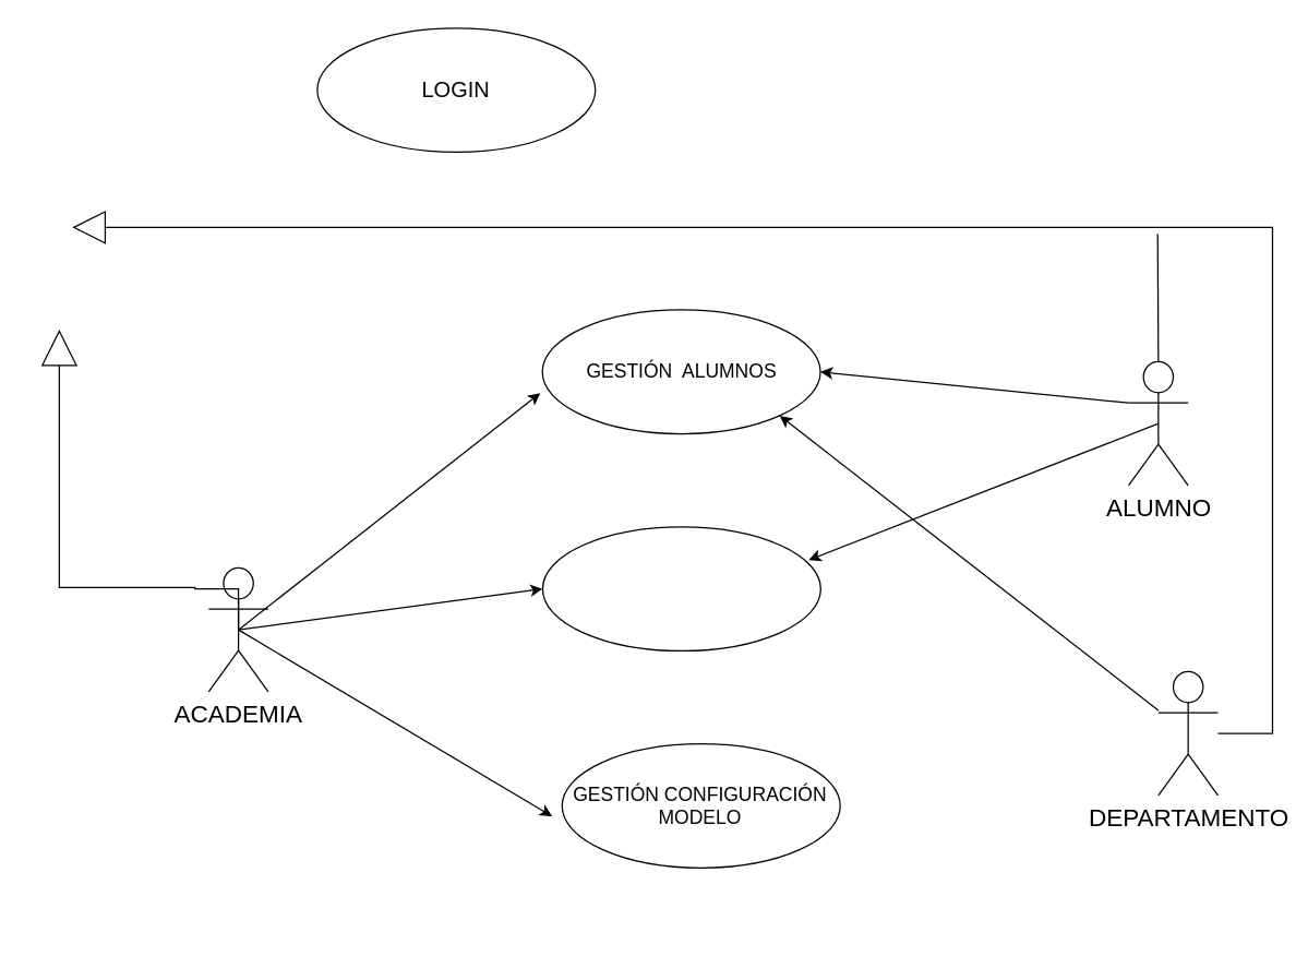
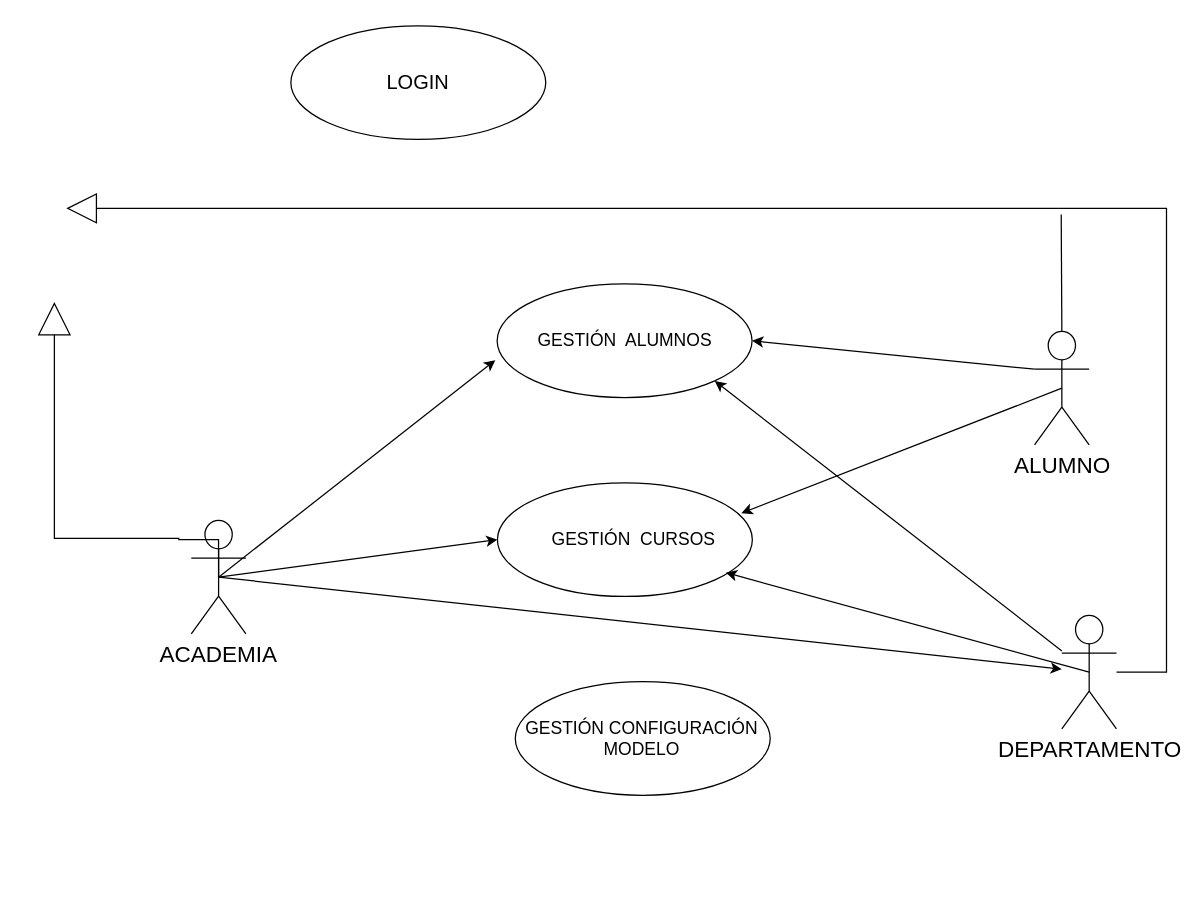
  <mxCell id="0" />
  <mxCell id="1" parent="0" />
  <mxCell id="2" value="" style="group" parent="1" vertex="1" connectable="0"><mxGeometry x="20.5" y="20" width="912" height="676" as="geometry" /></mxCell>
  <mxCell id="3" value="" style="group" parent="2" vertex="1" connectable="0"><mxGeometry x="122" y="146" width="750" height="530" as="geometry" /></mxCell>
  <mxCell id="4" value="&lt;font style=&quot;font-size: 18px&quot;&gt;ACADEMIA&lt;/font&gt;" style="shape=umlActor;verticalLabelPosition=bottom;labelBackgroundColor=#ffffff;verticalAlign=top;html=1;outlineConnect=0;" parent="3" vertex="1"><mxGeometry x="10" y="249.571" width="43.689" height="90.857" as="geometry" /></mxCell>
  <mxCell id="5" style="rounded=0;orthogonalLoop=1;jettySize=auto;html=1;entryX=1;entryY=1;entryDx=0;entryDy=0;" parent="3" source="6" target="18" edge="1"><mxGeometry relative="1" as="geometry" /></mxCell>
  <mxCell id="6" value="&lt;font style=&quot;font-size: 18px&quot;&gt;DEPARTAMENTO&lt;/font&gt;" style="shape=umlActor;verticalLabelPosition=bottom;labelBackgroundColor=#ffffff;verticalAlign=top;html=1;outlineConnect=0;" parent="3" vertex="1"><mxGeometry x="706.311" y="325.571" width="43.689" height="90.857" as="geometry" /></mxCell>
  <mxCell id="7" value="&lt;font style=&quot;font-size: 18px&quot;&gt;ALUMNO&lt;/font&gt;" style="shape=umlActor;verticalLabelPosition=bottom;labelBackgroundColor=#ffffff;verticalAlign=top;html=1;outlineConnect=0;" parent="3" vertex="1"><mxGeometry x="684.466" y="98.429" width="43.689" height="90.857" as="geometry" /></mxCell>
  <mxCell id="8" value="" style="group" parent="3" vertex="1" connectable="0"><mxGeometry x="254.854" y="219.571" width="203.883" height="90.857" as="geometry" /></mxCell>
  <mxCell id="9" value="" style="ellipse;whiteSpace=wrap;html=1;" parent="8" vertex="1"><mxGeometry width="203.883" height="90.857" as="geometry" /></mxCell>
  <mxCell id="10" value="" style="endArrow=classic;html=1;entryX=-0.007;entryY=0.671;entryDx=0;entryDy=0;entryPerimeter=0;exitX=0.5;exitY=0.5;exitDx=0;exitDy=0;exitPerimeter=0;" parent="3" source="4" target="18" edge="1"><mxGeometry width="50" height="50" relative="1" as="geometry"><mxPoint x="-29.126" y="704.143" as="sourcePoint" /><mxPoint x="43.689" y="628.429" as="targetPoint" /></mxGeometry></mxCell>
  <mxCell id="11" value="" style="endArrow=classic;html=1;entryX=0;entryY=0.5;entryDx=0;entryDy=0;exitX=0.5;exitY=0.5;exitDx=0;exitDy=0;exitPerimeter=0;" parent="3" source="4" target="9" edge="1"><mxGeometry width="50" height="50" relative="1" as="geometry"><mxPoint x="-29.126" y="704.143" as="sourcePoint" /><mxPoint x="-101.942" y="567.857" as="targetPoint" /></mxGeometry></mxCell>
- <mxCell id="12" value="" style="endArrow=classic;html=1;entryX=0;entryY=0.75;entryDx=0;entryDy=0;exitX=0.5;exitY=0.5;exitDx=0;exitDy=0;exitPerimeter=0;" parent="3" source="4" target="23" edge="1"><mxGeometry width="50" height="50" relative="1" as="geometry"><mxPoint x="-29.126" y="643.571" as="sourcePoint" /><mxPoint x="43.689" y="567.857" as="targetPoint" /></mxGeometry></mxCell>
+ <mxCell id="12" value="" style="endArrow=classic;html=1;exitX=0.5;exitY=0.5;exitDx=0;exitDy=0;exitPerimeter=0;" parent="3" source="4" target="6" edge="1"><mxGeometry width="50" height="50" relative="1" as="geometry"><mxPoint x="-29.126" y="643.571" as="sourcePoint" /><mxPoint x="43.689" y="567.857" as="targetPoint" /></mxGeometry></mxCell>
  <mxCell id="13" value="" style="endArrow=classic;html=1;entryX=1;entryY=0.5;entryDx=0;entryDy=0;exitX=0;exitY=0.333;exitDx=0;exitDy=0;exitPerimeter=0;" parent="3" source="7" target="18" edge="1"><mxGeometry width="50" height="50" relative="1" as="geometry"><mxPoint x="-29.126" y="643.571" as="sourcePoint" /><mxPoint x="43.689" y="567.857" as="targetPoint" /></mxGeometry></mxCell>
  <mxCell id="14" value="" style="endArrow=classic;html=1;entryX=0.957;entryY=0.267;entryDx=0;entryDy=0;exitX=0.5;exitY=0.5;exitDx=0;exitDy=0;exitPerimeter=0;entryPerimeter=0;" parent="3" source="7" target="9" edge="1"><mxGeometry width="50" height="50" relative="1" as="geometry"><mxPoint x="-29.126" y="643.571" as="sourcePoint" /><mxPoint x="466.644" y="332.494" as="targetPoint" /></mxGeometry></mxCell>
+ <mxCell id="15" value="&lt;font style=&quot;font-size: 14px&quot;&gt;GESTIÓN&amp;nbsp; CURSOS&lt;/font&gt;" style="text;html=1;strokeColor=none;fillColor=none;align=center;verticalAlign=middle;whiteSpace=wrap;rounded=0;" parent="3" vertex="1"><mxGeometry x="276.699" y="249.857" width="174.757" height="30.286" as="geometry" /></mxCell>
+ <mxCell id="16" value="" style="endArrow=classic;html=1;exitX=0.5;exitY=0.5;exitDx=0;exitDy=0;exitPerimeter=0;entryX=0.92;entryY=1.371;entryDx=0;entryDy=0;entryPerimeter=0;" parent="3" source="6" target="15" edge="1"><mxGeometry width="50" height="50" relative="1" as="geometry"><mxPoint x="-29.126" y="643.571" as="sourcePoint" /><mxPoint x="466.019" y="272.571" as="targetPoint" /></mxGeometry></mxCell>
  <mxCell id="17" value="" style="group" parent="3" vertex="1" connectable="0"><mxGeometry x="254.636" y="60.5" width="203.883" height="90.857" as="geometry" /></mxCell>
  <mxCell id="18" value="" style="ellipse;whiteSpace=wrap;html=1;" parent="17" vertex="1"><mxGeometry width="203.883" height="90.857" as="geometry" /></mxCell>
  <mxCell id="19" value="&lt;font style=&quot;font-size: 14px&quot;&gt;GESTIÓN&amp;nbsp; ALUMNOS&lt;/font&gt;" style="text;html=1;strokeColor=none;fillColor=none;align=center;verticalAlign=middle;whiteSpace=wrap;rounded=0;" parent="17" vertex="1"><mxGeometry x="14.563" y="30.286" width="174.757" height="30.286" as="geometry" /></mxCell>
  <mxCell id="20" value="" style="group" parent="3" vertex="1" connectable="0"><mxGeometry x="269.136" y="378.643" width="203.883" height="90.857" as="geometry" /></mxCell>
  <mxCell id="21" value="" style="group" parent="20" vertex="1" connectable="0"><mxGeometry width="203.883" height="90.857" as="geometry" /></mxCell>
  <mxCell id="22" value="" style="ellipse;whiteSpace=wrap;html=1;" parent="21" vertex="1"><mxGeometry width="203.883" height="90.857" as="geometry" /></mxCell>
  <mxCell id="23" value="&lt;font&gt;&lt;font style=&quot;font-size: 14px&quot;&gt;GESTIÓN CONFIGURACIÓN&lt;br&gt;MODELO&lt;/font&gt;&lt;br&gt;&lt;/font&gt;" style="text;html=1;strokeColor=none;fillColor=none;align=center;verticalAlign=middle;whiteSpace=wrap;rounded=0;" parent="21" vertex="1"><mxGeometry x="-7.282" y="30.286" width="218.447" height="30.286" as="geometry" /></mxCell>
  <mxCell id="24" style="edgeStyle=orthogonalEdgeStyle;rounded=0;orthogonalLoop=1;jettySize=auto;html=1;fontSize=18;endArrow=block;endFill=0;strokeWidth=1;endSize=24;startFill=0;startArrow=none;exitX=0.5;exitY=0.5;exitDx=0;exitDy=0;exitPerimeter=0;startSize=8;" parent="3" edge="1" source="4"><mxGeometry relative="1" as="geometry"><Array as="points"><mxPoint y="265" /><mxPoint y="264" /><mxPoint x="-100" y="264" /></Array><mxPoint x="-99.5" y="75" as="targetPoint" /></mxGeometry></mxCell>
  <mxCell id="25" style="edgeStyle=orthogonalEdgeStyle;rounded=0;orthogonalLoop=1;jettySize=auto;html=1;fontSize=18;endArrow=none;endFill=0;strokeWidth=1;startArrow=block;startFill=0;endSize=21;startSize=22;" parent="2" target="6" edge="1"><mxGeometry relative="1" as="geometry"><mxPoint x="850" y="229" as="targetPoint" /><mxPoint x="32" y="146" as="sourcePoint" /><Array as="points"><mxPoint x="912" y="146" /><mxPoint x="912" y="517" /></Array></mxGeometry></mxCell>
  <mxCell id="26" value="LOGIN " style="ellipse;whiteSpace=wrap;html=1;fontSize=16;" parent="2" vertex="1"><mxGeometry x="211.636" width="203.883" height="90.857" as="geometry" /></mxCell>
  <mxCell id="27" style="edgeStyle=orthogonalEdgeStyle;rounded=0;orthogonalLoop=1;jettySize=auto;html=1;exitX=0.5;exitY=0;exitDx=0;exitDy=0;exitPerimeter=0;startArrow=none;startFill=0;startSize=8;endArrow=none;endFill=0;endSize=24;" edge="1" parent="1" source="7"><mxGeometry relative="1" as="geometry"><mxPoint x="848.286" y="171" as="targetPoint" /></mxGeometry></mxCell>
